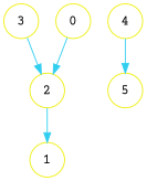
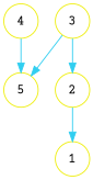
  digraph {
    fontname="Courier Prime"
    node [color=" #EEEEE" fillcolor=" #EEEEE" fontname="Courier Prime" shape=circle stile=filled]
    edge [color=" #31CEF0" fontname="Courier Prime"]
    3
    5
    2
-   0
    1
    4
+   3 -> 5
    3 -> 2
    2 -> 1
-   0 -> 2
    4 -> 5
  }
